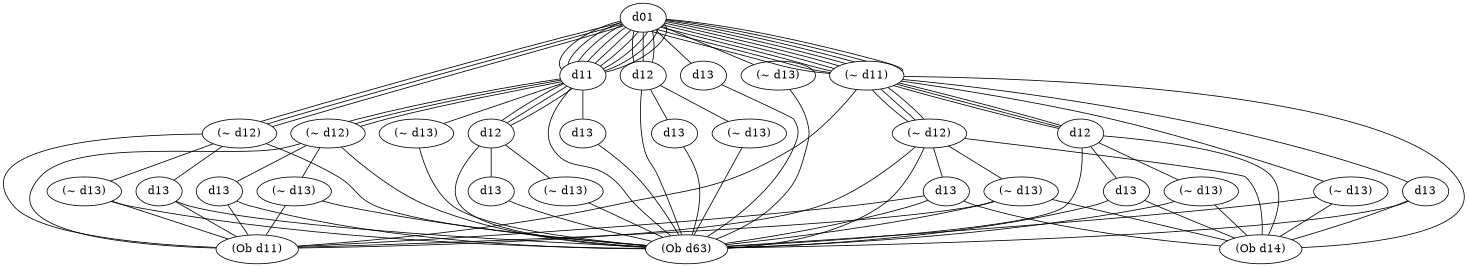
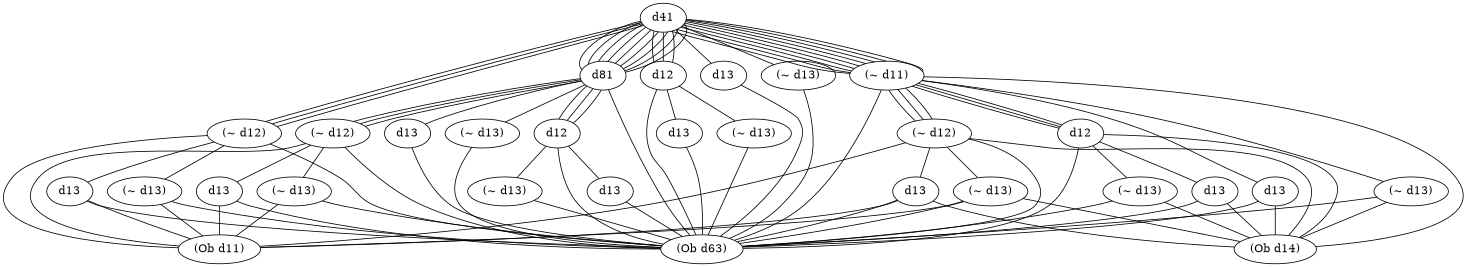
  graph {
-   n1 [label=d11]
+   n1 [label=d81]
    n2 [label=d12]
    n3 [label="(Ob d63)"]
    n4 [label="(~ d12)"]
    n5 [label=d13]
    n6 [label="(~ d13)"]
-   d01
+   d01 [label=d41]
    n8 [label="(~ d11)"]
    n9 [label=d12]
    n10 [label="(~ d12)"]
    n11 [label=d13]
    n12 [label="(~ d13)"]
    n13 [label=d12]
    n14 [label="(Ob d14)"]
    n15 [label="(~ d12)"]
    n16 [label=d13]
    n17 [label="(~ d13)"]
    n18 [label=d13]
    n19 [label="(~ d13)"]
    "(Ob d11)"
    n21 [label=d13]
    n22 [label="(~ d13)"]
    n23 [label=d13]
    n24 [label="(~ d13)"]
    n25 [label=d13]
    n26 [label="(~ d13)"]
    n27 [label=d13]
    n28 [label="(~ d13)"]
    n29 [label=d13]
    n30 [label="(~ d13)"]
    n1 -- n2
    n1 -- n2
    n1 -- n2
    n1 -- n3
    n1 -- n4
    n1 -- n4
    n1 -- n4
    n1 -- n5
    n1 -- n6
    n2 -- n3
    n2 -- n23
    n2 -- n24
    n4 -- n3
    n4 -- "(Ob d11)"
    n4 -- n25
    n4 -- n26
    n5 -- n3
    n6 -- n3
    d01 -- n1
    d01 -- n1
    d01 -- n1
    d01 -- n1
    d01 -- n1
    d01 -- n1
    d01 -- n1
    d01 -- n1
    d01 -- n1
    d01 -- n8
    d01 -- n8
    d01 -- n8
    d01 -- n8
    d01 -- n8
    d01 -- n8
    d01 -- n8
    d01 -- n8
    d01 -- n8
    d01 -- n9
    d01 -- n9
    d01 -- n9
    d01 -- n10
    d01 -- n10
    d01 -- n10
    d01 -- n11
    d01 -- n12
-   n8 -- "(Ob d11)"
+   n8 -- n3
    n8 -- n13
    n8 -- n13
    n8 -- n13
    n8 -- n14
    n8 -- n15
    n8 -- n15
    n8 -- n15
    n8 -- n16
    n8 -- n17
    n9 -- n3
    n9 -- n18
    n9 -- n19
    n10 -- n3
    n10 -- "(Ob d11)"
    n10 -- n21
    n10 -- n22
    n11 -- n3
    n12 -- n3
    n13 -- n3
    n13 -- n14
    n13 -- n27
    n13 -- n28
    n15 -- n3
    n15 -- n14
    n15 -- "(Ob d11)"
    n15 -- n29
    n15 -- n30
    n16 -- n3
    n16 -- n14
    n17 -- n3
    n17 -- n14
    n18 -- n3
    n19 -- n3
    n21 -- n3
    n21 -- "(Ob d11)"
    n22 -- n3
    n22 -- "(Ob d11)"
    n23 -- n3
    n24 -- n3
    n25 -- n3
    n25 -- "(Ob d11)"
    n26 -- n3
    n26 -- "(Ob d11)"
    n27 -- n3
    n27 -- n14
    n28 -- n3
    n28 -- n14
    n29 -- n3
    n29 -- n14
    n29 -- "(Ob d11)"
    n30 -- n3
    n30 -- n14
    n30 -- "(Ob d11)"
  }
